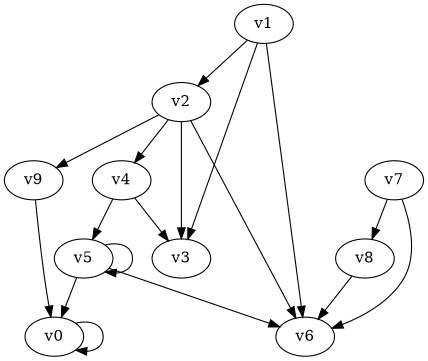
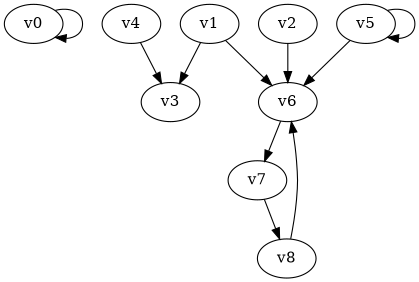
  digraph {
    node [player=0 priority=0]
    v0
    v1 [player=1 priority=1]
    v2 [player=1]
    v3
    v6
    v7 [player=1]
    v8 [priority=1]
-   v9 [priority=1]
    v4
    v5 [player=1]
    v0 -> v0
-   v1 -> v2
    v1 -> v3
    v1 -> v6
-   v2 -> v3
    v2 -> v6
-   v2 -> v9
-   v2 -> v4
-   v7 -> v6
+   v6 -> v7
    v7 -> v8
    v8 -> v6
-   v9 -> v0
    v4 -> v3
-   v4 -> v5
-   v5 -> v0
    v5 -> v6
    v5 -> v5
  }
